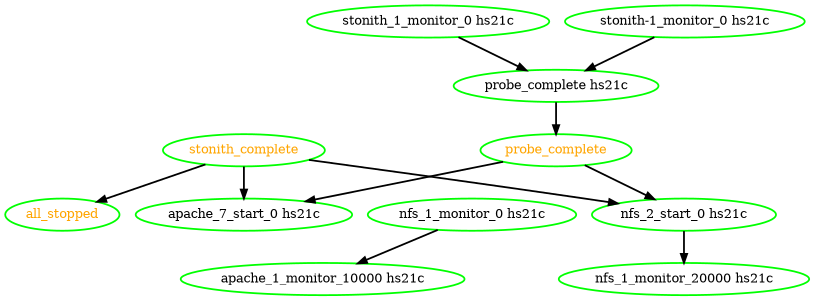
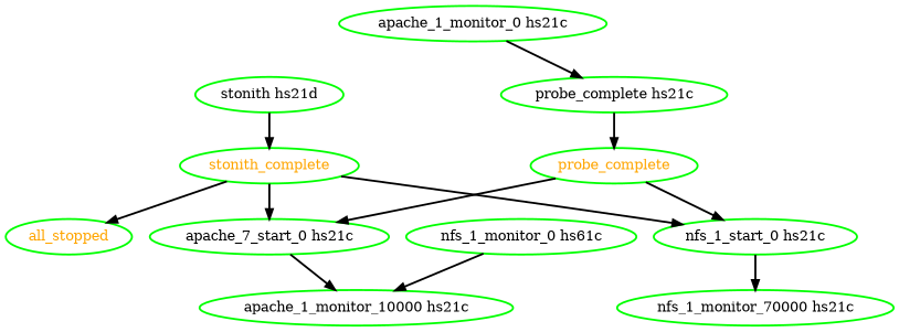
  digraph {
    node [color=green fontcolor=black style=bold]
    edge [style=bold]
    all_stopped [fontcolor=orange]
-   "apache_1_monitor_0 hs21c" [label="stonith_1_monitor_0 hs21c"]
+   "apache_1_monitor_0 hs21c"
    "probe_complete hs21c"
    probe_complete [fontcolor=orange]
    n5 [label="apache_7_start_0 hs21c"]
-   "nfs_1_start_0 hs21c" [label="nfs_2_start_0 hs21c"]
+   "nfs_1_start_0 hs21c"
    "apache_1_monitor_10000 hs21c"
-   "nfs_1_monitor_0 hs21c"
-   "nfs_1_monitor_20000 hs21c"
+   "nfs_1_monitor_0 hs21c" [label="nfs_1_monitor_0 hs61c"]
+   "nfs_1_monitor_20000 hs21c" [label="nfs_1_monitor_70000 hs21c"]
    stonith_complete [fontcolor=orange]
-   "stonith-1_monitor_0 hs21c"
+   "stonith hs21d"
    "apache_1_monitor_0 hs21c" -> "probe_complete hs21c"
    "probe_complete hs21c" -> probe_complete
    probe_complete -> n5
    probe_complete -> "nfs_1_start_0 hs21c"
+   n5 -> "apache_1_monitor_10000 hs21c"
    "nfs_1_start_0 hs21c" -> "nfs_1_monitor_20000 hs21c"
    "nfs_1_monitor_0 hs21c" -> "apache_1_monitor_10000 hs21c"
    stonith_complete -> all_stopped
    stonith_complete -> n5
    stonith_complete -> "nfs_1_start_0 hs21c"
-   "stonith-1_monitor_0 hs21c" -> "probe_complete hs21c"
+   "stonith hs21d" -> stonith_complete
  }
